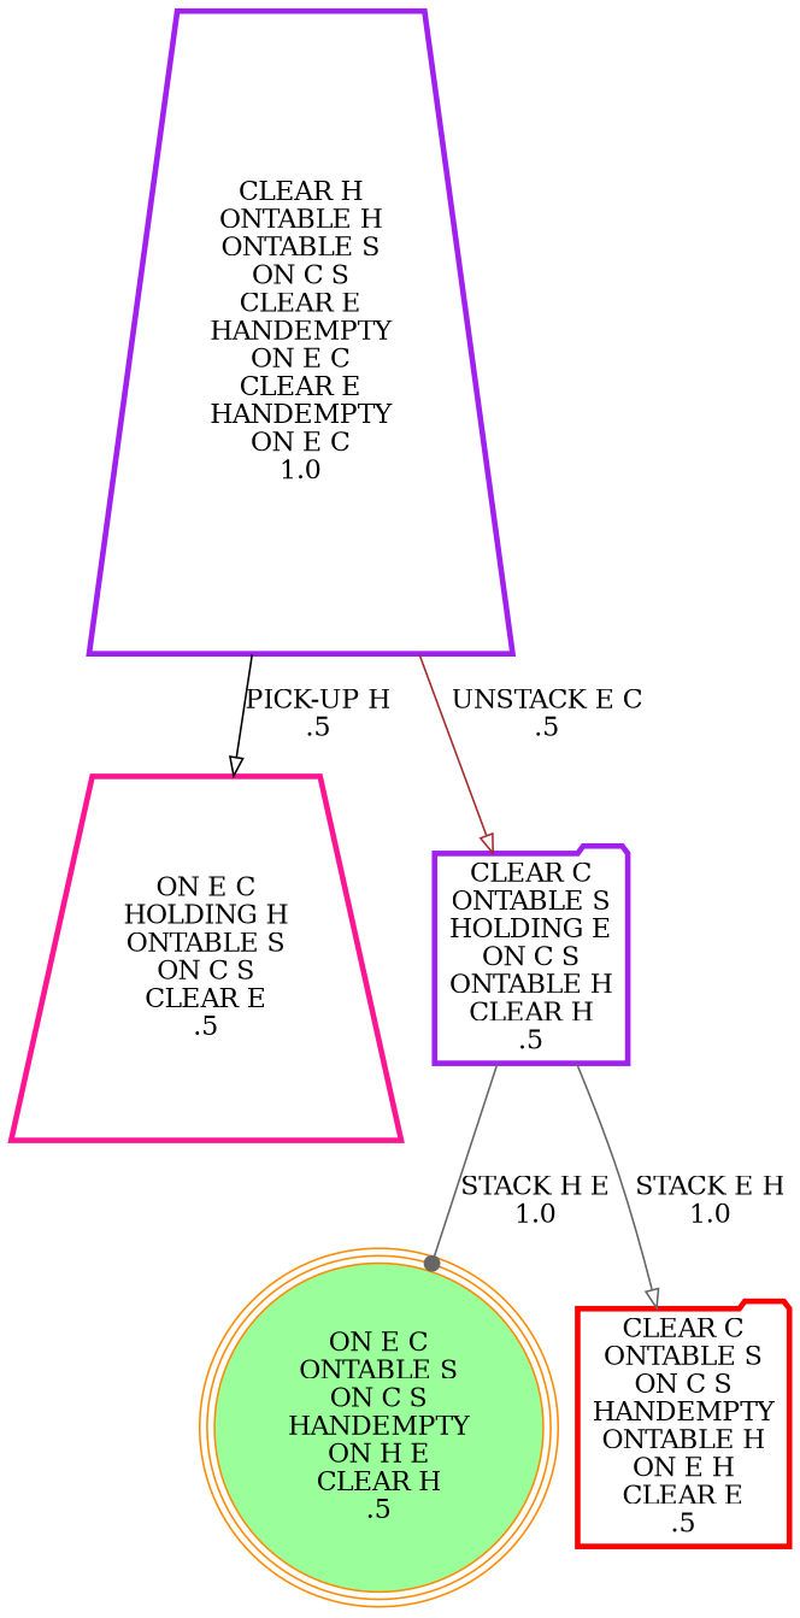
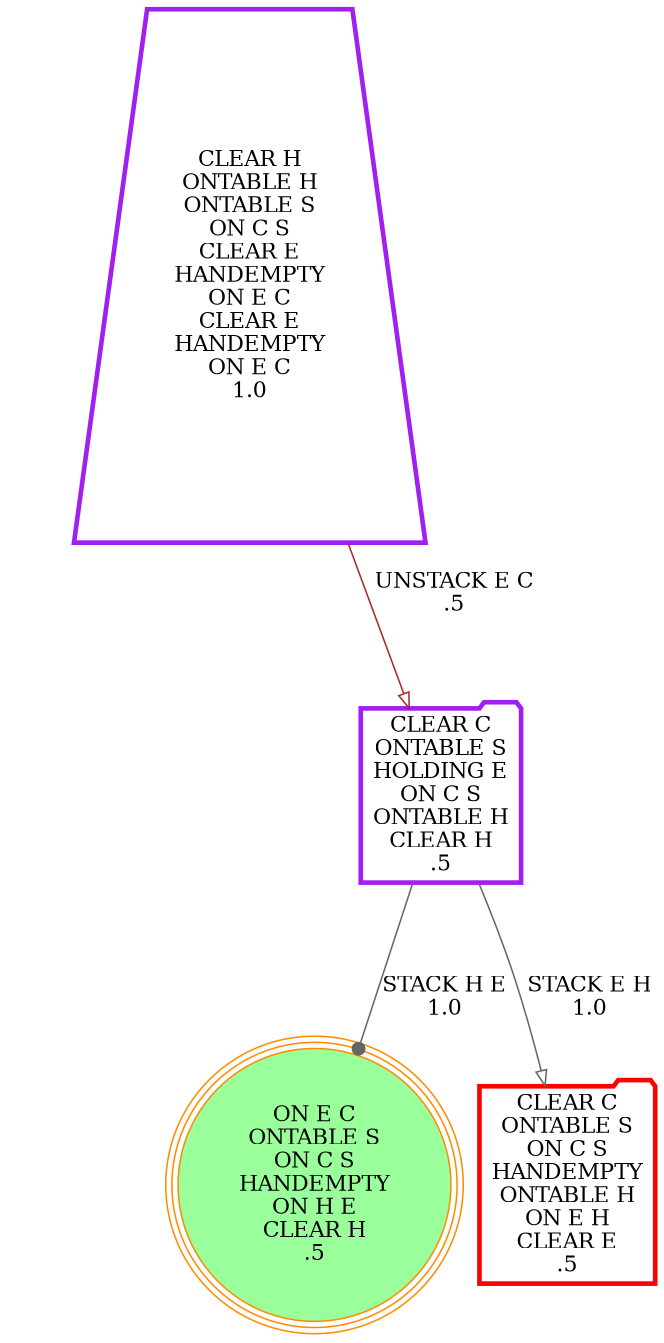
  digraph {
    node [color=purple penwidth=3 shape=trapezium]
    edge [arrowhead=onormal color=gray40]
-   "ON E C\nHOLDING H\nONTABLE S\nON C S\nCLEAR E\n.5\n" [color=deeppink]
    "ON E C\nONTABLE S\nON C S\nHANDEMPTY\nON H E\nCLEAR H\n.5\n" [color=darkorange fillcolor=palegreen1 peripheries=3 shape=circle style=filled penwidth=""]
    "CLEAR H\nONTABLE H\nONTABLE S\nON C S\nCLEAR E\nHANDEMPTY\nON E C\nCLEAR E\nHANDEMPTY\nON E C\n1.0\n"
    "CLEAR C\nONTABLE S\nHOLDING E\nON C S\nONTABLE H\nCLEAR H\n.5\n" [shape=folder]
    "CLEAR C\nONTABLE S\nON C S\nHANDEMPTY\nONTABLE H\nON E H\nCLEAR E\n.5\n" [color=red shape=folder]
-   "CLEAR H\nONTABLE H\nONTABLE S\nON C S\nCLEAR E\nHANDEMPTY\nON E C\nCLEAR E\nHANDEMPTY\nON E C\n1.0\n" -> "ON E C\nHOLDING H\nONTABLE S\nON C S\nCLEAR E\n.5\n" [color=black label="PICK-UP H\n.5\n"]
    "CLEAR H\nONTABLE H\nONTABLE S\nON C S\nCLEAR E\nHANDEMPTY\nON E C\nCLEAR E\nHANDEMPTY\nON E C\n1.0\n" -> "CLEAR C\nONTABLE S\nHOLDING E\nON C S\nONTABLE H\nCLEAR H\n.5\n" [color=brown label="UNSTACK E C\n.5\n"]
    "CLEAR C\nONTABLE S\nHOLDING E\nON C S\nONTABLE H\nCLEAR H\n.5\n" -> "ON E C\nONTABLE S\nON C S\nHANDEMPTY\nON H E\nCLEAR H\n.5\n" [arrowhead=dot label="STACK H E\n1.0\n"]
    "CLEAR C\nONTABLE S\nHOLDING E\nON C S\nONTABLE H\nCLEAR H\n.5\n" -> "CLEAR C\nONTABLE S\nON C S\nHANDEMPTY\nONTABLE H\nON E H\nCLEAR E\n.5\n" [label="STACK E H\n1.0\n"]
  }
